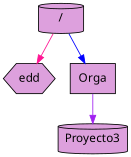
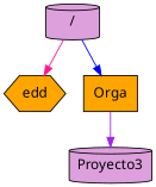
  digraph {
    fontname="Noto Sans"
    node [fillcolor=plum fontname="Noto Sans" shape=cylinder style=filled]
    edge [fontname="Noto Sans"]
    n1 [label="/"]
-   n2 [label=edd shape=hexagon]
-   n3 [label=Orga shape=box]
+   n2 [fillcolor=orange label=edd shape=hexagon]
+   n3 [fillcolor=orange label=Orga shape=box]
    n4 [label=Proyecto3]
    n1 -> n2 [color=deeppink]
    n1 -> n3 [color=blue]
    n3 -> n4 [color=purple]
  }
